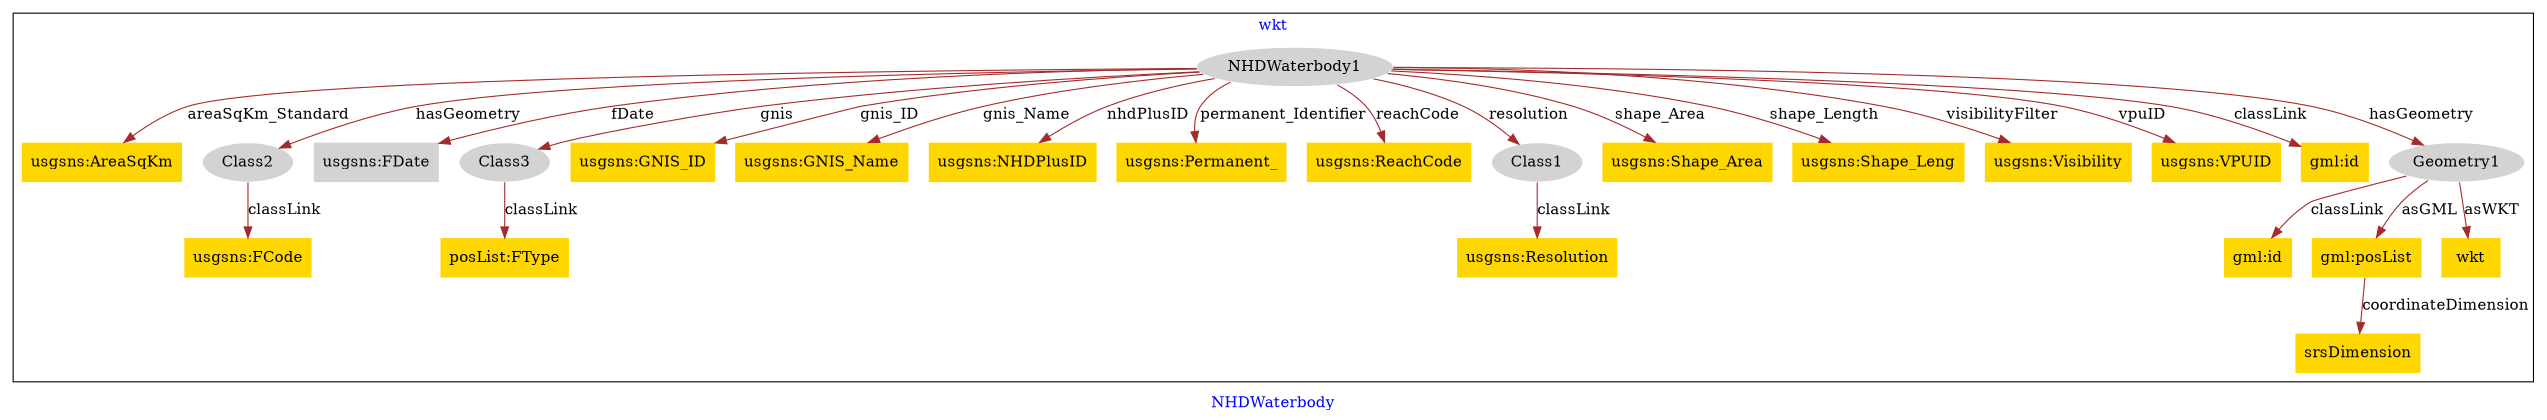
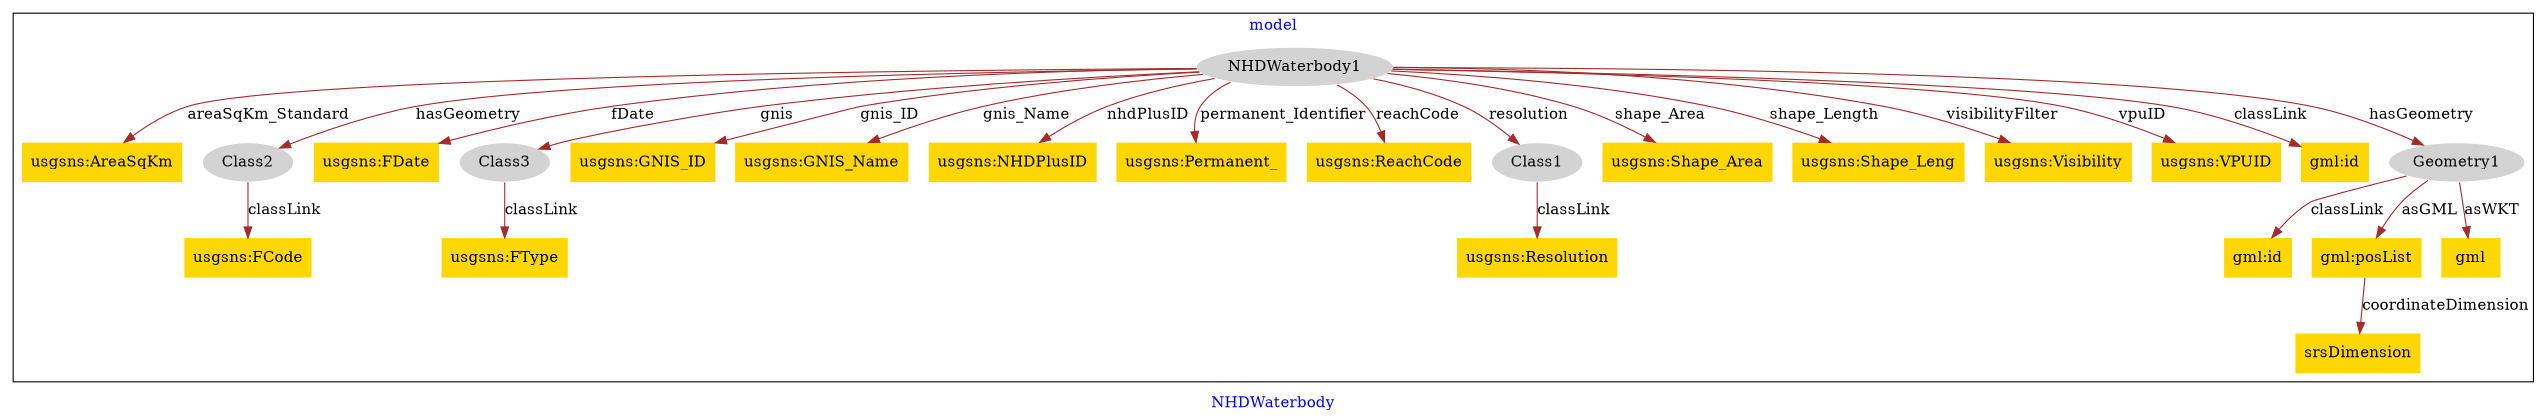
  digraph {
    fontcolor=blue
    label=NHDWaterbody
    remincross=true
    node [fillcolor=gold style=filled shape=plaintext]
    edge [color=brown fontcolor=black]
    n1 [color=white fillcolor=lightgray label=NHDWaterbody1 shape=""]
    n2 [label="usgsns:AreaSqKm"]
    n3 [color=white fillcolor=lightgray label=Class2 shape=""]
-   n4 [fillcolor=lightgray label="usgsns:FDate"]
+   n4 [label="usgsns:FDate"]
    n5 [color=white fillcolor=lightgray label=Class3 shape=""]
    n6 [label="usgsns:GNIS_ID"]
    n7 [label="usgsns:GNIS_Name"]
    n8 [label="usgsns:NHDPlusID"]
    n9 [label="usgsns:Permanent_"]
    n10 [label="usgsns:ReachCode"]
    n11 [color=white fillcolor=lightgray label=Class1 shape=""]
    n12 [label="usgsns:Shape_Area"]
    n13 [label="usgsns:Shape_Leng"]
    n14 [label="usgsns:Visibility"]
    n15 [label="usgsns:VPUID"]
    n16 [label="gml:id"]
    n17 [color=white fillcolor=lightgray label=Geometry1 shape=""]
    n18 [label="gml:id"]
    n19 [label="gml:posList"]
-   n20 [label=wkt]
+   n20 [label=gml]
    n21 [label=srsDimension]
    n22 [label="usgsns:Resolution"]
    n23 [label="usgsns:FCode"]
-   n24 [label="posList:FType"]
+   n24 [label="usgsns:FType"]
    subgraph cluster_1 {
-     label=wkt
+     label=model
      n1
      n2
      n3
      n4
      n5
      n6
      n7
      n8
      n9
      n10
      n11
      n12
      n13
      n14
      n15
      n16
      n17
      n18
      n19
      n20
      n21
      n22
      n23
      n24
    }
    n1 -> n2 [label=areaSqKm_Standard]
    n1 -> n3 [label=hasGeometry]
    n1 -> n4 [label=fDate]
    n1 -> n5 [label=gnis]
    n1 -> n6 [label=gnis_ID]
    n1 -> n7 [label=gnis_Name]
    n1 -> n8 [label=nhdPlusID]
    n1 -> n9 [label=permanent_Identifier]
    n1 -> n10 [label=reachCode]
    n1 -> n11 [label=resolution]
    n1 -> n12 [label=shape_Area]
    n1 -> n13 [label=shape_Length]
    n1 -> n14 [label=visibilityFilter]
    n1 -> n15 [label=vpuID]
    n1 -> n16 [label=classLink]
    n1 -> n17 [label=hasGeometry]
    n3 -> n23 [label=classLink]
    n5 -> n24 [label=classLink]
    n11 -> n22 [label=classLink]
    n17 -> n18 [label=classLink]
    n17 -> n19 [label=asGML]
    n17 -> n20 [label=asWKT]
    n19 -> n21 [label=coordinateDimension]
  }
